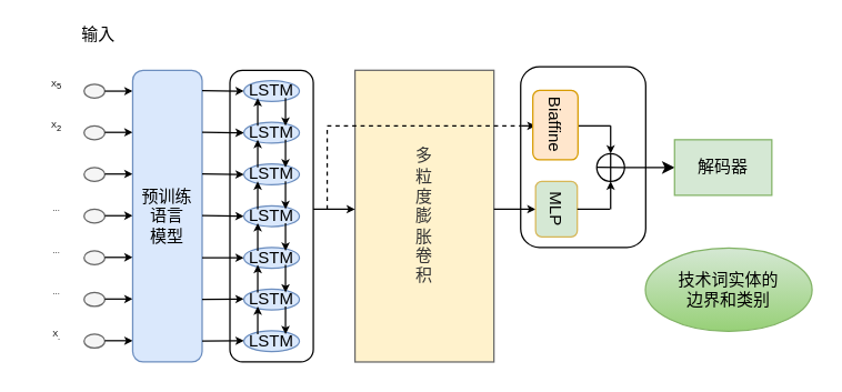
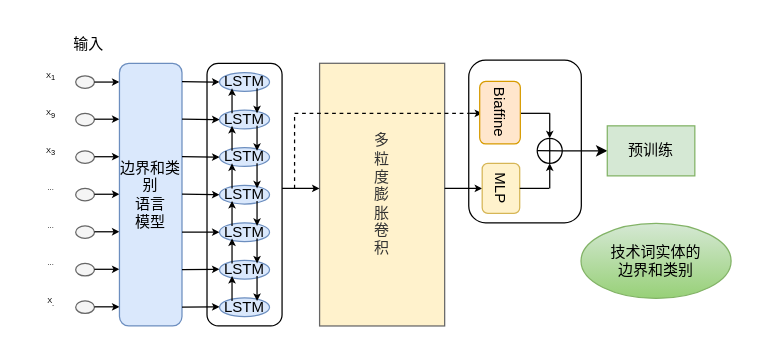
  <mxCell id="0" />
  <mxCell id="1" parent="0" />
  <mxCell id="2" value="" style="rounded=1;whiteSpace=wrap;html=1;" parent="1" vertex="1"><mxGeometry x="374.25" y="47.5" width="90" height="130" as="geometry" /></mxCell>
  <mxCell id="3" value="多&lt;br&gt;粒&lt;br&gt;度&lt;br&gt;膨&lt;br&gt;胀&lt;br&gt;卷&lt;br&gt;积" style="rounded=0;whiteSpace=wrap;html=1;fillColor=#fff2cc;fontColor=#333333;strokeColor=#666666;" parent="1" vertex="1"><mxGeometry x="255" y="50" width="100" height="210" as="geometry" /></mxCell>
- <mxCell id="4" value="输入" style="text;html=1;align=center;verticalAlign=middle;resizable=0;points=[];autosize=1;strokeColor=none;fillColor=none;" parent="1" vertex="1"><mxGeometry x="45" y="10" width="50" height="30" as="geometry" /></mxCell>
+ <mxCell id="4" value="输入" style="text;html=1;align=center;verticalAlign=middle;resizable=0;points=[];autosize=1;strokeColor=none;fillColor=none;" parent="1" vertex="1"><mxGeometry x="45" y="20" width="50" height="30" as="geometry" /></mxCell>
  <mxCell id="5" value="" style="ellipse;whiteSpace=wrap;html=1;fillColor=#f5f5f5;fontColor=#333333;strokeColor=#666666;" parent="1" vertex="1"><mxGeometry x="60" y="60" width="15" height="10" as="geometry" /></mxCell>
- <mxCell id="6" value="&lt;font style=&quot;font-size: 6px;&quot;&gt;X&lt;sub style=&quot;font-size: 6px;&quot;&gt;5&lt;/sub&gt;&lt;/font&gt;" style="text;html=1;align=center;verticalAlign=top;resizable=0;points=[];autosize=1;strokeColor=none;fillColor=none;fontSize=6;" parent="1" vertex="1"><mxGeometry x="20" y="50" width="40" height="30" as="geometry" /></mxCell>
+ <mxCell id="6" value="&lt;font style=&quot;font-size: 6px;&quot;&gt;X&lt;sub style=&quot;font-size: 6px;&quot;&gt;1&lt;/sub&gt;&lt;/font&gt;" style="text;html=1;align=center;verticalAlign=top;resizable=0;points=[];autosize=1;strokeColor=none;fillColor=none;fontSize=6;" parent="1" vertex="1"><mxGeometry x="20" y="50" width="40" height="30" as="geometry" /></mxCell>
  <mxCell id="7" value="" style="ellipse;whiteSpace=wrap;html=1;fillColor=#f5f5f5;fontColor=#333333;strokeColor=#666666;" parent="1" vertex="1"><mxGeometry x="60" y="90" width="15" height="10" as="geometry" /></mxCell>
- <mxCell id="8" value="&lt;font style=&quot;font-size: 6px;&quot;&gt;X&lt;sub style=&quot;font-size: 6px;&quot;&gt;2&lt;/sub&gt;&lt;/font&gt;" style="text;html=1;align=center;verticalAlign=top;resizable=0;points=[];autosize=1;strokeColor=none;fillColor=none;fontSize=6;" parent="1" vertex="1"><mxGeometry x="20" y="80" width="40" height="30" as="geometry" /></mxCell>
+ <mxCell id="8" value="&lt;font style=&quot;font-size: 6px;&quot;&gt;X&lt;sub style=&quot;font-size: 6px;&quot;&gt;9&lt;/sub&gt;&lt;/font&gt;" style="text;html=1;align=center;verticalAlign=top;resizable=0;points=[];autosize=1;strokeColor=none;fillColor=none;fontSize=6;" parent="1" vertex="1"><mxGeometry x="20" y="80" width="40" height="30" as="geometry" /></mxCell>
  <mxCell id="9" value="" style="ellipse;whiteSpace=wrap;html=1;fillColor=#f5f5f5;fontColor=#333333;strokeColor=#666666;" parent="1" vertex="1"><mxGeometry x="60" y="120" width="15" height="10" as="geometry" /></mxCell>
+ <mxCell id="10" value="&lt;font style=&quot;font-size: 6px;&quot;&gt;X&lt;sub style=&quot;font-size: 6px;&quot;&gt;3&lt;/sub&gt;&lt;/font&gt;" style="text;html=1;align=center;verticalAlign=top;resizable=0;points=[];autosize=1;strokeColor=none;fillColor=none;fontSize=6;" parent="1" vertex="1"><mxGeometry x="20" y="110" width="40" height="30" as="geometry" /></mxCell>
  <mxCell id="11" value="" style="ellipse;whiteSpace=wrap;html=1;fillColor=#f5f5f5;fontColor=#333333;strokeColor=#666666;" parent="1" vertex="1"><mxGeometry x="60" y="150" width="15" height="10" as="geometry" /></mxCell>
  <mxCell id="12" value="..." style="text;html=1;align=center;verticalAlign=top;resizable=0;points=[];autosize=1;strokeColor=none;fillColor=none;fontSize=6;" parent="1" vertex="1"><mxGeometry x="25" y="140" width="30" height="30" as="geometry" /></mxCell>
  <mxCell id="13" value="" style="ellipse;whiteSpace=wrap;html=1;fillColor=#f5f5f5;fontColor=#333333;strokeColor=#666666;" parent="1" vertex="1"><mxGeometry x="60" y="180" width="15" height="10" as="geometry" /></mxCell>
  <mxCell id="14" value="..." style="text;html=1;align=center;verticalAlign=top;resizable=0;points=[];autosize=1;strokeColor=none;fillColor=none;fontSize=6;" parent="1" vertex="1"><mxGeometry x="25" y="170" width="30" height="30" as="geometry" /></mxCell>
  <mxCell id="15" value="" style="ellipse;whiteSpace=wrap;html=1;fillColor=#f5f5f5;fontColor=#333333;strokeColor=#666666;" parent="1" vertex="1"><mxGeometry x="60" y="210" width="15" height="10" as="geometry" /></mxCell>
  <mxCell id="16" value="..." style="text;html=1;align=center;verticalAlign=top;resizable=0;points=[];autosize=1;strokeColor=none;fillColor=none;fontSize=6;" parent="1" vertex="1"><mxGeometry x="25" y="200" width="30" height="30" as="geometry" /></mxCell>
  <mxCell id="17" value="" style="ellipse;whiteSpace=wrap;html=1;fillColor=#f5f5f5;fontColor=#333333;strokeColor=#666666;" parent="1" vertex="1"><mxGeometry x="60" y="240" width="15" height="10" as="geometry" /></mxCell>
  <mxCell id="18" value="&lt;font style=&quot;font-size: 6px;&quot;&gt;X&lt;sub style=&quot;font-size: 2px;&quot;&gt;N&lt;/sub&gt;&lt;/font&gt;" style="text;html=1;align=center;verticalAlign=top;resizable=0;points=[];autosize=1;strokeColor=none;fillColor=none;fontSize=6;" parent="1" vertex="1"><mxGeometry x="20" y="230" width="40" height="30" as="geometry" /></mxCell>
  <mxCell id="19" value="" style="endArrow=classic;html=1;rounded=0;exitX=1;exitY=0.5;exitDx=0;exitDy=0;endSize=3;" parent="1" source="5" edge="1"><mxGeometry width="50" height="50" relative="1" as="geometry"><mxPoint x="115" y="100" as="sourcePoint" /><mxPoint x="95" y="65" as="targetPoint" /></mxGeometry></mxCell>
  <mxCell id="20" value="" style="endArrow=classic;html=1;rounded=0;exitX=1;exitY=0.5;exitDx=0;exitDy=0;endSize=3;" parent="1" edge="1"><mxGeometry width="50" height="50" relative="1" as="geometry"><mxPoint x="75" y="94.69" as="sourcePoint" /><mxPoint x="95" y="94.69" as="targetPoint" /></mxGeometry></mxCell>
  <mxCell id="21" value="" style="endArrow=classic;html=1;rounded=0;exitX=1;exitY=0.5;exitDx=0;exitDy=0;endSize=3;" parent="1" edge="1"><mxGeometry width="50" height="50" relative="1" as="geometry"><mxPoint x="75" y="124.69" as="sourcePoint" /><mxPoint x="95" y="124.69" as="targetPoint" /></mxGeometry></mxCell>
  <mxCell id="22" value="" style="endArrow=classic;html=1;rounded=0;exitX=1;exitY=0.5;exitDx=0;exitDy=0;endSize=3;" parent="1" edge="1"><mxGeometry width="50" height="50" relative="1" as="geometry"><mxPoint x="75" y="244.69" as="sourcePoint" /><mxPoint x="95" y="244.69" as="targetPoint" /></mxGeometry></mxCell>
  <mxCell id="23" value="" style="endArrow=classic;html=1;rounded=0;exitX=1;exitY=0.5;exitDx=0;exitDy=0;endSize=3;" parent="1" edge="1"><mxGeometry width="50" height="50" relative="1" as="geometry"><mxPoint x="75" y="154.69" as="sourcePoint" /><mxPoint x="95" y="154.69" as="targetPoint" /></mxGeometry></mxCell>
  <mxCell id="24" value="" style="endArrow=classic;html=1;rounded=0;exitX=1;exitY=0.5;exitDx=0;exitDy=0;endSize=3;" parent="1" edge="1"><mxGeometry width="50" height="50" relative="1" as="geometry"><mxPoint x="75" y="214.69" as="sourcePoint" /><mxPoint x="95" y="214.69" as="targetPoint" /></mxGeometry></mxCell>
  <mxCell id="25" value="" style="endArrow=classic;html=1;rounded=0;exitX=1;exitY=0.5;exitDx=0;exitDy=0;endSize=3;" parent="1" edge="1"><mxGeometry width="50" height="50" relative="1" as="geometry"><mxPoint x="75" y="184.69" as="sourcePoint" /><mxPoint x="95" y="184.69" as="targetPoint" /></mxGeometry></mxCell>
- <mxCell id="26" value="预训练&lt;br&gt;语言&lt;br&gt;模型" style="rounded=1;whiteSpace=wrap;html=1;fillColor=#dae8fc;strokeColor=#6c8ebf;" parent="1" vertex="1"><mxGeometry x="95" y="50" width="50" height="210" as="geometry" /></mxCell>
+ <mxCell id="26" value="边界和类别&lt;br&gt;语言&lt;br&gt;模型" style="rounded=1;whiteSpace=wrap;html=1;fillColor=#dae8fc;strokeColor=#6c8ebf;" parent="1" vertex="1"><mxGeometry x="95" y="50" width="50" height="210" as="geometry" /></mxCell>
  <mxCell id="27" value="" style="rounded=1;whiteSpace=wrap;html=1;" parent="1" vertex="1"><mxGeometry x="165" y="50" width="60" height="210" as="geometry" /></mxCell>
  <mxCell id="28" value="" style="endArrow=classic;html=1;rounded=0;exitX=1;exitY=0.5;exitDx=0;exitDy=0;endSize=3;" parent="1" edge="1"><mxGeometry width="50" height="50" relative="1" as="geometry"><mxPoint x="145" y="64.69" as="sourcePoint" /><mxPoint x="175" y="65" as="targetPoint" /></mxGeometry></mxCell>
  <mxCell id="29" value="" style="endArrow=classic;html=1;rounded=0;exitX=1;exitY=0.5;exitDx=0;exitDy=0;endSize=3;" parent="1" edge="1"><mxGeometry width="50" height="50" relative="1" as="geometry"><mxPoint x="145" y="94.69" as="sourcePoint" /><mxPoint x="175" y="95" as="targetPoint" /></mxGeometry></mxCell>
  <mxCell id="30" value="" style="endArrow=classic;html=1;rounded=0;exitX=1;exitY=0.5;exitDx=0;exitDy=0;endSize=3;" parent="1" edge="1"><mxGeometry width="50" height="50" relative="1" as="geometry"><mxPoint x="145" y="124.69" as="sourcePoint" /><mxPoint x="175" y="125" as="targetPoint" /></mxGeometry></mxCell>
  <mxCell id="31" value="" style="endArrow=classic;html=1;rounded=0;endSize=3;" parent="1" edge="1"><mxGeometry width="50" height="50" relative="1" as="geometry"><mxPoint x="145" y="245" as="sourcePoint" /><mxPoint x="175" y="244.69" as="targetPoint" /></mxGeometry></mxCell>
  <mxCell id="32" value="" style="endArrow=classic;html=1;rounded=0;exitX=1;exitY=0.5;exitDx=0;exitDy=0;endSize=3;" parent="1" edge="1"><mxGeometry width="50" height="50" relative="1" as="geometry"><mxPoint x="145" y="154.69" as="sourcePoint" /><mxPoint x="175" y="155" as="targetPoint" /></mxGeometry></mxCell>
  <mxCell id="33" value="" style="endArrow=classic;html=1;rounded=0;endSize=3;" parent="1" edge="1"><mxGeometry width="50" height="50" relative="1" as="geometry"><mxPoint x="145" y="215" as="sourcePoint" /><mxPoint x="175" y="214.69" as="targetPoint" /></mxGeometry></mxCell>
  <mxCell id="34" value="" style="endArrow=classic;html=1;rounded=0;endSize=3;entryX=0;entryY=0.5;entryDx=0;entryDy=0;" parent="1" target="45" edge="1"><mxGeometry width="50" height="50" relative="1" as="geometry"><mxPoint x="145" y="185" as="sourcePoint" /><mxPoint x="175" y="187" as="targetPoint" /></mxGeometry></mxCell>
  <mxCell id="35" value="LSTM" style="ellipse;whiteSpace=wrap;html=1;fillColor=#dae8fc;strokeColor=#6c8ebf;" parent="1" vertex="1"><mxGeometry x="175" y="57.5" width="40" height="15" as="geometry" /></mxCell>
  <mxCell id="36" value="LSTM" style="ellipse;whiteSpace=wrap;html=1;fillColor=#dae8fc;strokeColor=#6c8ebf;" parent="1" vertex="1"><mxGeometry x="175" y="87.5" width="40" height="15" as="geometry" /></mxCell>
  <mxCell id="37" value="" style="endArrow=classic;html=1;rounded=0;exitX=1;exitY=0.5;exitDx=0;exitDy=0;endSize=3;strokeColor=default;" parent="1" edge="1"><mxGeometry width="50" height="50" relative="1" as="geometry"><mxPoint x="205" y="70" as="sourcePoint" /><mxPoint x="205" y="90" as="targetPoint" /></mxGeometry></mxCell>
  <mxCell id="38" value="" style="endArrow=classic;html=1;rounded=0;exitX=1;exitY=0.5;exitDx=0;exitDy=0;endSize=3;" parent="1" edge="1"><mxGeometry width="50" height="50" relative="1" as="geometry"><mxPoint x="185" y="90" as="sourcePoint" /><mxPoint x="185" y="70" as="targetPoint" /></mxGeometry></mxCell>
  <mxCell id="39" value="LSTM" style="ellipse;whiteSpace=wrap;html=1;fillColor=#dae8fc;strokeColor=#6c8ebf;" parent="1" vertex="1"><mxGeometry x="175" y="117.5" width="40" height="15" as="geometry" /></mxCell>
  <mxCell id="40" value="" style="endArrow=classic;html=1;rounded=0;exitX=1;exitY=0.5;exitDx=0;exitDy=0;endSize=3;strokeColor=default;" parent="1" edge="1"><mxGeometry width="50" height="50" relative="1" as="geometry"><mxPoint x="205" y="100" as="sourcePoint" /><mxPoint x="205" y="120" as="targetPoint" /></mxGeometry></mxCell>
  <mxCell id="41" value="" style="endArrow=classic;html=1;rounded=0;exitX=1;exitY=0.5;exitDx=0;exitDy=0;endSize=3;" parent="1" edge="1"><mxGeometry width="50" height="50" relative="1" as="geometry"><mxPoint x="185" y="120" as="sourcePoint" /><mxPoint x="185" y="100" as="targetPoint" /></mxGeometry></mxCell>
  <mxCell id="42" value="LSTM" style="ellipse;whiteSpace=wrap;html=1;fillColor=#dae8fc;strokeColor=#6c8ebf;" parent="1" vertex="1"><mxGeometry x="175" y="147.5" width="40" height="15" as="geometry" /></mxCell>
  <mxCell id="43" value="" style="endArrow=classic;html=1;rounded=0;exitX=1;exitY=0.5;exitDx=0;exitDy=0;endSize=3;strokeColor=default;" parent="1" edge="1"><mxGeometry width="50" height="50" relative="1" as="geometry"><mxPoint x="205" y="130" as="sourcePoint" /><mxPoint x="205" y="150" as="targetPoint" /></mxGeometry></mxCell>
  <mxCell id="44" value="" style="endArrow=classic;html=1;rounded=0;exitX=1;exitY=0.5;exitDx=0;exitDy=0;endSize=3;" parent="1" edge="1"><mxGeometry width="50" height="50" relative="1" as="geometry"><mxPoint x="185" y="150" as="sourcePoint" /><mxPoint x="185" y="130" as="targetPoint" /></mxGeometry></mxCell>
  <mxCell id="45" value="LSTM" style="ellipse;whiteSpace=wrap;html=1;fillColor=#dae8fc;strokeColor=#6c8ebf;" parent="1" vertex="1"><mxGeometry x="175" y="177.5" width="40" height="15" as="geometry" /></mxCell>
  <mxCell id="46" value="" style="endArrow=classic;html=1;rounded=0;exitX=1;exitY=0.5;exitDx=0;exitDy=0;endSize=3;strokeColor=default;" parent="1" edge="1"><mxGeometry width="50" height="50" relative="1" as="geometry"><mxPoint x="205" y="160" as="sourcePoint" /><mxPoint x="205" y="180" as="targetPoint" /></mxGeometry></mxCell>
  <mxCell id="47" value="" style="endArrow=classic;html=1;rounded=0;exitX=1;exitY=0.5;exitDx=0;exitDy=0;endSize=3;" parent="1" edge="1"><mxGeometry width="50" height="50" relative="1" as="geometry"><mxPoint x="185" y="180" as="sourcePoint" /><mxPoint x="185" y="160" as="targetPoint" /></mxGeometry></mxCell>
  <mxCell id="48" value="LSTM" style="ellipse;whiteSpace=wrap;html=1;fillColor=#dae8fc;strokeColor=#6c8ebf;" parent="1" vertex="1"><mxGeometry x="175" y="207.5" width="40" height="15" as="geometry" /></mxCell>
  <mxCell id="49" value="" style="endArrow=classic;html=1;rounded=0;exitX=1;exitY=0.5;exitDx=0;exitDy=0;endSize=3;strokeColor=default;" parent="1" edge="1"><mxGeometry width="50" height="50" relative="1" as="geometry"><mxPoint x="205" y="190" as="sourcePoint" /><mxPoint x="205" y="210" as="targetPoint" /></mxGeometry></mxCell>
  <mxCell id="50" value="" style="endArrow=classic;html=1;rounded=0;exitX=1;exitY=0.5;exitDx=0;exitDy=0;endSize=3;" parent="1" edge="1"><mxGeometry width="50" height="50" relative="1" as="geometry"><mxPoint x="185" y="210" as="sourcePoint" /><mxPoint x="185" y="190" as="targetPoint" /></mxGeometry></mxCell>
  <mxCell id="51" value="LSTM" style="ellipse;whiteSpace=wrap;html=1;fillColor=#dae8fc;strokeColor=#6c8ebf;" parent="1" vertex="1"><mxGeometry x="175" y="237.5" width="40" height="15" as="geometry" /></mxCell>
  <mxCell id="52" value="" style="endArrow=classic;html=1;rounded=0;exitX=1;exitY=0.5;exitDx=0;exitDy=0;endSize=3;strokeColor=default;" parent="1" edge="1"><mxGeometry width="50" height="50" relative="1" as="geometry"><mxPoint x="205" y="220" as="sourcePoint" /><mxPoint x="205" y="240" as="targetPoint" /></mxGeometry></mxCell>
  <mxCell id="53" value="" style="endArrow=classic;html=1;rounded=0;exitX=1;exitY=0.5;exitDx=0;exitDy=0;endSize=3;" parent="1" edge="1"><mxGeometry width="50" height="50" relative="1" as="geometry"><mxPoint x="185" y="240" as="sourcePoint" /><mxPoint x="185" y="220" as="targetPoint" /></mxGeometry></mxCell>
  <mxCell id="54" value="" style="endArrow=classic;html=1;rounded=0;exitX=1;exitY=0.5;exitDx=0;exitDy=0;endSize=3;" parent="1" edge="1"><mxGeometry width="50" height="50" relative="1" as="geometry"><mxPoint x="225" y="150" as="sourcePoint" /><mxPoint x="255" y="150" as="targetPoint" /></mxGeometry></mxCell>
  <mxCell id="55" value="" style="endArrow=none;dashed=1;html=1;rounded=0;" parent="1" edge="1"><mxGeometry width="50" height="50" relative="1" as="geometry"><mxPoint x="235" y="150" as="sourcePoint" /><mxPoint x="375" y="90" as="targetPoint" /><Array as="points"><mxPoint x="235" y="90" /></Array></mxGeometry></mxCell>
  <mxCell id="56" value="" style="endArrow=classic;html=1;rounded=0;exitX=1;exitY=0.5;exitDx=0;exitDy=0;endSize=3;" parent="1" edge="1"><mxGeometry width="50" height="50" relative="1" as="geometry"><mxPoint x="355" y="150" as="sourcePoint" /><mxPoint x="385" y="150" as="targetPoint" /></mxGeometry></mxCell>
- <mxCell id="57" value="MLP" style="rounded=1;whiteSpace=wrap;html=1;direction=west;flipV=0;rotation=90;fillColor=#d5e8d4;strokeColor=#d6b656;" parent="1" vertex="1"><mxGeometry x="380" y="135" width="40" height="30" as="geometry" /></mxCell>
+ <mxCell id="57" value="MLP" style="rounded=1;whiteSpace=wrap;html=1;direction=west;flipV=0;rotation=90;fillColor=#fff2cc;strokeColor=#d6b656;" parent="1" vertex="1"><mxGeometry x="380" y="135" width="40" height="30" as="geometry" /></mxCell>
  <mxCell id="58" value="" style="endArrow=classic;html=1;rounded=0;exitX=1;exitY=0.5;exitDx=0;exitDy=0;endSize=3;" parent="1" edge="1"><mxGeometry width="50" height="50" relative="1" as="geometry"><mxPoint x="375" y="90" as="sourcePoint" /><mxPoint x="385" y="90" as="targetPoint" /></mxGeometry></mxCell>
  <mxCell id="59" value="Biaffine" style="rounded=1;whiteSpace=wrap;html=1;direction=west;flipV=0;rotation=90;fillColor=#ffe6cc;strokeColor=#d79b00;" parent="1" vertex="1"><mxGeometry x="374.25" y="73.25" width="50" height="32.5" as="geometry" /></mxCell>
  <mxCell id="60" value="" style="endArrow=classic;html=1;rounded=0;endSize=3;entryX=0.5;entryY=0;entryDx=0;entryDy=0;" parent="1" target="63" edge="1"><mxGeometry width="50" height="50" relative="1" as="geometry"><mxPoint x="439" y="90" as="sourcePoint" /><mxPoint x="435" y="110" as="targetPoint" /></mxGeometry></mxCell>
  <mxCell id="61" value="" style="endArrow=none;html=1;rounded=0;exitX=0.5;exitY=1;exitDx=0;exitDy=0;" parent="1" source="57" edge="1"><mxGeometry width="50" height="50" relative="1" as="geometry"><mxPoint x="418" y="150" as="sourcePoint" /><mxPoint x="438.5" y="150" as="targetPoint" /><Array as="points" /></mxGeometry></mxCell>
  <mxCell id="62" value="" style="endArrow=classic;html=1;rounded=0;endSize=3;entryX=0.5;entryY=1;entryDx=0;entryDy=0;" parent="1" target="63" edge="1"><mxGeometry width="50" height="50" relative="1" as="geometry"><mxPoint x="439" y="150" as="sourcePoint" /><mxPoint x="435" y="130" as="targetPoint" /></mxGeometry></mxCell>
  <mxCell id="63" value="" style="ellipse;whiteSpace=wrap;html=1;aspect=fixed;" parent="1" vertex="1"><mxGeometry x="429" y="110" width="20" height="20" as="geometry" /></mxCell>
  <mxCell id="64" value="" style="endArrow=none;html=1;rounded=0;exitX=0.5;exitY=1;exitDx=0;exitDy=0;" parent="1" edge="1"><mxGeometry width="50" height="50" relative="1" as="geometry"><mxPoint x="416" y="90" as="sourcePoint" /><mxPoint x="439" y="90" as="targetPoint" /></mxGeometry></mxCell>
  <mxCell id="65" value="" style="endArrow=none;html=1;rounded=0;entryX=1;entryY=0.5;entryDx=0;entryDy=0;" parent="1" target="63" edge="1"><mxGeometry width="50" height="50" relative="1" as="geometry"><mxPoint x="429" y="119.82" as="sourcePoint" /><mxPoint x="445" y="120" as="targetPoint" /></mxGeometry></mxCell>
  <mxCell id="66" value="" style="endArrow=none;html=1;rounded=0;exitX=0.5;exitY=0;exitDx=0;exitDy=0;entryX=0.5;entryY=1;entryDx=0;entryDy=0;" parent="1" source="63" target="63" edge="1"><mxGeometry width="50" height="50" relative="1" as="geometry"><mxPoint x="435" y="170" as="sourcePoint" /><mxPoint x="458.5" y="170" as="targetPoint" /><Array as="points" /></mxGeometry></mxCell>
  <mxCell id="67" value="" style="endArrow=classic;html=1;rounded=0;exitX=1;exitY=0.5;exitDx=0;exitDy=0;" parent="1" source="63" edge="1"><mxGeometry width="50" height="50" relative="1" as="geometry"><mxPoint x="465" y="120" as="sourcePoint" /><mxPoint x="485" y="120" as="targetPoint" /></mxGeometry></mxCell>
- <mxCell id="68" value="解码器" style="rounded=0;whiteSpace=wrap;html=1;direction=west;fillColor=#d5e8d4;strokeColor=#82b366;" parent="1" vertex="1"><mxGeometry x="485" y="100" width="70" height="40" as="geometry" /></mxCell>
+ <mxCell id="68" value="预训练" style="rounded=0;whiteSpace=wrap;html=1;direction=west;fillColor=#d5e8d4;strokeColor=#82b366;" parent="1" vertex="1"><mxGeometry x="485" y="100" width="70" height="40" as="geometry" /></mxCell>
  <mxCell id="69" value="技术词实体的&lt;br&gt;边界和类别" style="ellipse;whiteSpace=wrap;html=1;fillColor=#d5e8d4;strokeColor=#82b366;gradientColor=#97d077;" parent="1" vertex="1"><mxGeometry x="464" y="178" width="120" height="60" as="geometry" /></mxCell>
